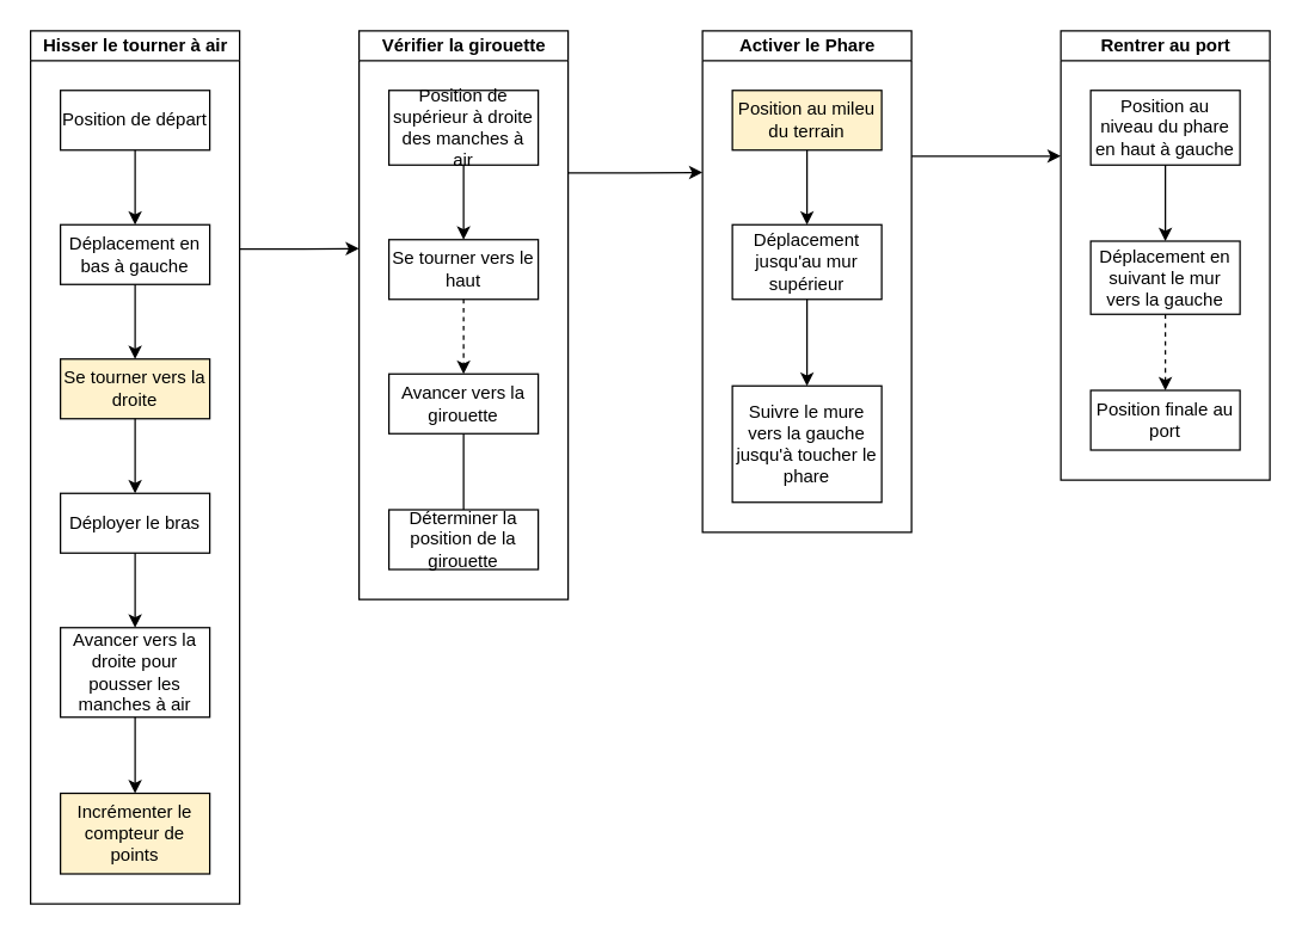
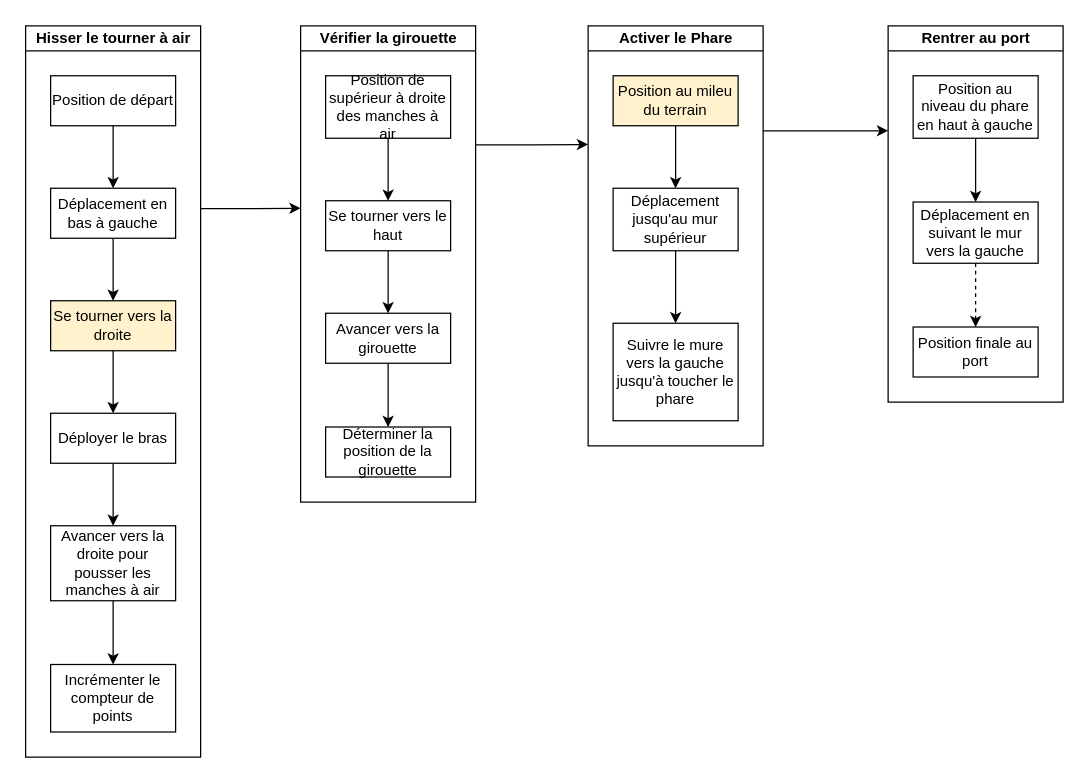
  <mxCell id="0" />
  <mxCell id="1" parent="0" />
  <mxCell id="2" style="edgeStyle=orthogonalEdgeStyle;rounded=0;orthogonalLoop=1;jettySize=auto;html=1;exitX=1;exitY=0.25;exitDx=0;exitDy=0;" edge="1" parent="1" source="3"><mxGeometry relative="1" as="geometry"><mxPoint x="240" y="166" as="targetPoint" /></mxGeometry></mxCell>
  <mxCell id="3" value="Hisser le tourner à air" style="swimlane;html=1;startSize=20;horizontal=1;childLayout=flowLayout;flowOrientation=north;resizable=0;interRankCellSpacing=50;containerType=tree;" vertex="1" parent="1"><mxGeometry x="20" y="20" width="140" height="585" as="geometry" /></mxCell>
  <mxCell id="4" value="Position de départ" style="whiteSpace=wrap;html=1;" vertex="1" parent="3"><mxGeometry x="20" y="40" width="100" height="40" as="geometry" /></mxCell>
  <mxCell id="5" value="Déplacement en bas à gauche" style="whiteSpace=wrap;html=1;" vertex="1" parent="3"><mxGeometry x="20" y="130" width="100" height="40" as="geometry" /></mxCell>
  <mxCell id="6" value="" style="html=1;curved=1;noEdgeStyle=1;orthogonal=1;" edge="1" parent="3" source="4" target="5"><mxGeometry relative="1" as="geometry"><Array as="points"><mxPoint x="70" y="92" /><mxPoint x="70" y="118" /></Array></mxGeometry></mxCell>
  <mxCell id="7" value="" style="html=1;curved=1;noEdgeStyle=1;orthogonal=1;" edge="1" target="8" source="5" parent="3"><mxGeometry relative="1" as="geometry"><mxPoint x="300" y="590" as="sourcePoint" /><Array as="points"><mxPoint x="70" y="182" /><mxPoint x="70" y="208" /></Array></mxGeometry></mxCell>
  <mxCell id="8" value="Se tourner vers la droite" style="whiteSpace=wrap;html=1;fillColor=#fff2cc;" vertex="1" parent="3"><mxGeometry x="20" y="220" width="100" height="40" as="geometry" /></mxCell>
  <mxCell id="9" value="" style="html=1;curved=1;noEdgeStyle=1;orthogonal=1;" edge="1" target="10" source="8" parent="3"><mxGeometry relative="1" as="geometry"><mxPoint x="280" y="640" as="sourcePoint" /><Array as="points"><mxPoint x="70" y="272" /><mxPoint x="70" y="298" /></Array></mxGeometry></mxCell>
  <mxCell id="10" value="Déployer le bras" style="whiteSpace=wrap;html=1;" vertex="1" parent="3"><mxGeometry x="20" y="310" width="100" height="40" as="geometry" /></mxCell>
  <mxCell id="11" value="" style="html=1;curved=1;noEdgeStyle=1;orthogonal=1;" edge="1" target="12" source="10" parent="3"><mxGeometry relative="1" as="geometry"><mxPoint x="260" y="690" as="sourcePoint" /><Array as="points"><mxPoint x="70" y="362" /><mxPoint x="70" y="388" /></Array></mxGeometry></mxCell>
  <mxCell id="12" value="Avancer vers la droite pour pousser les manches à air" style="whiteSpace=wrap;html=1;" vertex="1" parent="3"><mxGeometry x="20" y="400" width="100" height="60" as="geometry" /></mxCell>
  <mxCell id="13" value="" style="html=1;curved=1;noEdgeStyle=1;orthogonal=1;" edge="1" target="14" source="12" parent="3"><mxGeometry relative="1" as="geometry"><mxPoint x="240" y="740" as="sourcePoint" /><Array as="points"><mxPoint x="70" y="472" /><mxPoint x="70" y="498" /></Array></mxGeometry></mxCell>
- <mxCell id="14" value="Incrémenter le compteur de points" style="whiteSpace=wrap;html=1;fillColor=#fff2cc;" vertex="1" parent="3"><mxGeometry x="20" y="511" width="100" height="54" as="geometry" /></mxCell>
+ <mxCell id="14" value="Incrémenter le compteur de points" style="whiteSpace=wrap;html=1;" vertex="1" parent="3"><mxGeometry x="20" y="511" width="100" height="54" as="geometry" /></mxCell>
  <mxCell id="15" style="edgeStyle=orthogonalEdgeStyle;rounded=0;orthogonalLoop=1;jettySize=auto;html=1;exitX=1;exitY=0.25;exitDx=0;exitDy=0;" edge="1" parent="1" source="16"><mxGeometry relative="1" as="geometry"><mxPoint x="470" y="115" as="targetPoint" /></mxGeometry></mxCell>
  <mxCell id="16" value="Vérifier la girouette" style="swimlane;html=1;startSize=20;horizontal=1;childLayout=flowLayout;flowOrientation=north;resizable=0;interRankCellSpacing=50;containerType=tree;" vertex="1" parent="1"><mxGeometry x="240" y="20" width="140" height="381" as="geometry" /></mxCell>
  <mxCell id="17" value="Position de supérieur à droite des manches à air" style="whiteSpace=wrap;html=1;" vertex="1" parent="16"><mxGeometry x="20" y="40" width="100" height="50" as="geometry" /></mxCell>
  <mxCell id="18" value="Se tourner vers le haut" style="whiteSpace=wrap;html=1;" vertex="1" parent="16"><mxGeometry x="20" y="140" width="100" height="40" as="geometry" /></mxCell>
  <mxCell id="19" value="" style="html=1;curved=1;noEdgeStyle=1;orthogonal=1;" edge="1" parent="16" source="17" target="18"><mxGeometry relative="1" as="geometry"><Array as="points"><mxPoint x="70" y="102" /><mxPoint x="70" y="128" /></Array></mxGeometry></mxCell>
- <mxCell id="20" value="" style="html=1;curved=1;noEdgeStyle=1;orthogonal=1;dashed=1;" edge="1" target="21" source="18" parent="16"><mxGeometry relative="1" as="geometry"><Array as="points"><mxPoint x="70" y="192" /><mxPoint x="70" y="218" /></Array><mxPoint x="720" y="589" as="sourcePoint" /></mxGeometry></mxCell>
+ <mxCell id="20" value="" style="html=1;curved=1;noEdgeStyle=1;orthogonal=1;" edge="1" target="21" source="18" parent="16"><mxGeometry relative="1" as="geometry"><Array as="points"><mxPoint x="70" y="192" /><mxPoint x="70" y="218" /></Array><mxPoint x="720" y="589" as="sourcePoint" /></mxGeometry></mxCell>
  <mxCell id="21" value="Avancer vers la girouette" style="whiteSpace=wrap;html=1;" vertex="1" parent="16"><mxGeometry x="20" y="230" width="100" height="40" as="geometry" /></mxCell>
- <mxCell id="22" value="" style="html=1;curved=1;noEdgeStyle=1;orthogonal=1;endArrow=none;" edge="1" target="23" source="21" parent="16"><mxGeometry relative="1" as="geometry"><Array as="points"><mxPoint x="70" y="282" /><mxPoint x="70" y="308" /></Array><mxPoint x="700" y="639" as="sourcePoint" /></mxGeometry></mxCell>
+ <mxCell id="22" value="" style="html=1;curved=1;noEdgeStyle=1;orthogonal=1;" edge="1" target="23" source="21" parent="16"><mxGeometry relative="1" as="geometry"><Array as="points"><mxPoint x="70" y="282" /><mxPoint x="70" y="308" /></Array><mxPoint x="700" y="639" as="sourcePoint" /></mxGeometry></mxCell>
  <mxCell id="23" value="Déterminer la position de la girouette" style="whiteSpace=wrap;html=1;" vertex="1" parent="16"><mxGeometry x="20" y="321" width="100" height="40" as="geometry" /></mxCell>
  <mxCell id="24" style="edgeStyle=orthogonalEdgeStyle;rounded=0;orthogonalLoop=1;jettySize=auto;html=1;exitX=1;exitY=0.25;exitDx=0;exitDy=0;" edge="1" parent="1" source="25"><mxGeometry relative="1" as="geometry"><mxPoint x="710" y="104" as="targetPoint" /></mxGeometry></mxCell>
  <mxCell id="25" value="Activer le Phare" style="swimlane;html=1;startSize=20;horizontal=1;childLayout=flowLayout;flowOrientation=north;resizable=0;interRankCellSpacing=50;containerType=tree;" vertex="1" parent="1"><mxGeometry x="470" y="20" width="140" height="336" as="geometry" /></mxCell>
  <mxCell id="26" value="Position au mileu du terrain" style="whiteSpace=wrap;html=1;fillColor=#fff2cc;" vertex="1" parent="25"><mxGeometry x="20" y="40" width="100" height="40" as="geometry" /></mxCell>
  <mxCell id="27" value="Déplacement jusqu'au mur supérieur" style="whiteSpace=wrap;html=1;" vertex="1" parent="25"><mxGeometry x="20" y="130" width="100" height="50" as="geometry" /></mxCell>
  <mxCell id="28" value="" style="html=1;curved=1;noEdgeStyle=1;orthogonal=1;" edge="1" parent="25" source="26" target="27"><mxGeometry relative="1" as="geometry"><Array as="points"><mxPoint x="70" y="92" /><mxPoint x="70" y="118" /></Array></mxGeometry></mxCell>
  <mxCell id="29" value="" style="html=1;curved=1;noEdgeStyle=1;orthogonal=1;" edge="1" target="30" source="27" parent="25"><mxGeometry relative="1" as="geometry"><Array as="points"><mxPoint x="70" y="192" /><mxPoint x="70" y="218" /></Array><mxPoint x="1100" y="590" as="sourcePoint" /></mxGeometry></mxCell>
  <mxCell id="30" value="Suivre le mure vers la gauche jusqu'à toucher le phare" style="whiteSpace=wrap;html=1;" vertex="1" parent="25"><mxGeometry x="20" y="238" width="100" height="78" as="geometry" /></mxCell>
  <mxCell id="31" value="Rentrer au port" style="swimlane;html=1;startSize=20;horizontal=1;childLayout=flowLayout;flowOrientation=north;resizable=0;interRankCellSpacing=50;containerType=tree;" vertex="1" parent="1"><mxGeometry x="710" y="20" width="140" height="301" as="geometry" /></mxCell>
  <mxCell id="32" value="Position au niveau du phare en haut à gauche" style="whiteSpace=wrap;html=1;" vertex="1" parent="31"><mxGeometry x="20" y="40" width="100" height="50" as="geometry" /></mxCell>
  <mxCell id="33" value="Déplacement en suivant le mur vers la gauche" style="whiteSpace=wrap;html=1;" vertex="1" parent="31"><mxGeometry x="20" y="141" width="100" height="49" as="geometry" /></mxCell>
  <mxCell id="34" value="" style="html=1;curved=1;noEdgeStyle=1;orthogonal=1;" edge="1" parent="31" source="32" target="33"><mxGeometry relative="1" as="geometry"><Array as="points"><mxPoint x="70" y="102" /><mxPoint x="70" y="128" /></Array></mxGeometry></mxCell>
  <mxCell id="35" value="" style="html=1;curved=1;noEdgeStyle=1;orthogonal=1;dashed=1;" edge="1" target="36" source="33" parent="31"><mxGeometry relative="1" as="geometry"><Array as="points"><mxPoint x="70" y="203" /><mxPoint x="70" y="229" /></Array><mxPoint x="1460" y="549" as="sourcePoint" /></mxGeometry></mxCell>
  <mxCell id="36" value="Position finale au port" style="whiteSpace=wrap;html=1;" vertex="1" parent="31"><mxGeometry x="20" y="241" width="100" height="40" as="geometry" /></mxCell>
